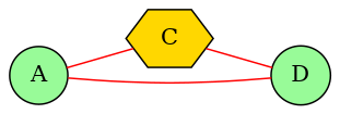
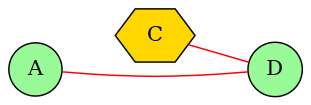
  graph {
    rankdir=LR
    node [fillcolor=palegreen shape=circle style=filled]
    edge [color=red]
    C [fillcolor=gold shape=hexagon]
    A
    D
    C -- D
-   A -- C
    A -- D
  }
